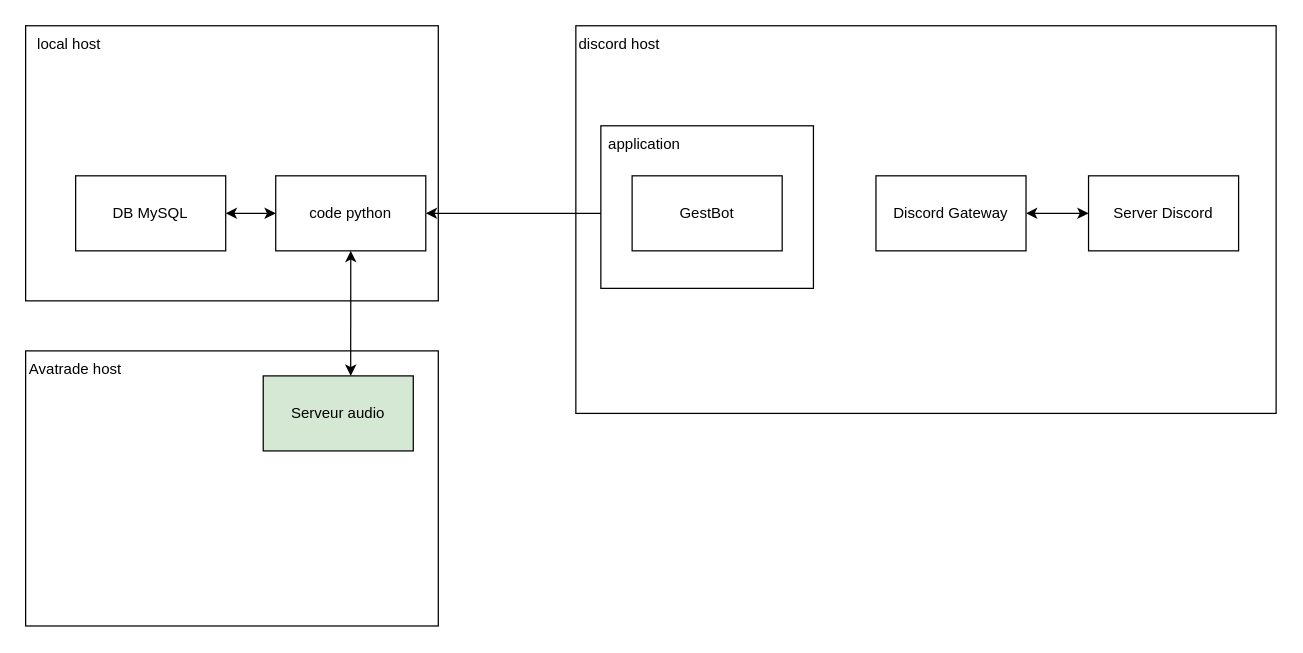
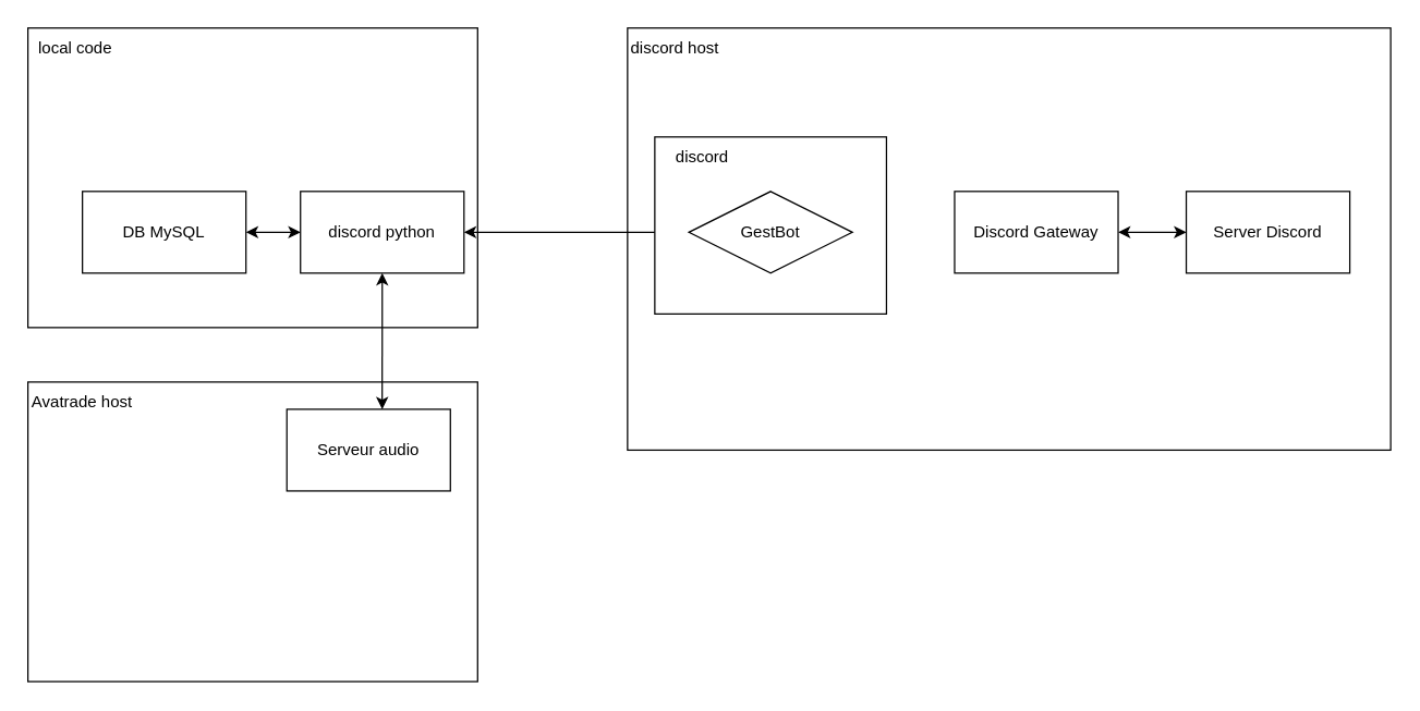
  <mxCell id="0" />
  <mxCell id="1" parent="0" />
  <mxCell id="2" value="" style="rounded=0;whiteSpace=wrap;html=1;" parent="1" vertex="1"><mxGeometry x="20" width="330" height="220" as="geometry" y="20" /></mxCell>
  <mxCell id="3" value="" style="rounded=0;whiteSpace=wrap;html=1;" parent="1" vertex="1"><mxGeometry x="460" width="560" height="310" as="geometry" y="20" /></mxCell>
  <mxCell id="4" value="Server Discord" style="rounded=0;whiteSpace=wrap;html=1;" parent="1" vertex="1"><mxGeometry x="870" y="140" width="120" height="60" as="geometry" /></mxCell>
  <mxCell id="5" value="Discord Gateway" style="rounded=0;whiteSpace=wrap;html=1;" parent="1" vertex="1"><mxGeometry x="700" y="140" width="120" height="60" as="geometry" /></mxCell>
  <mxCell id="6" value="DB MySQL" style="rounded=0;whiteSpace=wrap;html=1;" parent="1" vertex="1"><mxGeometry x="60" y="140" width="120" height="60" as="geometry" /></mxCell>
- <mxCell id="7" value="code python" style="rounded=0;whiteSpace=wrap;html=1;" parent="1" vertex="1"><mxGeometry x="220" y="140" width="120" height="60" as="geometry" /></mxCell>
+ <mxCell id="7" value="discord python" style="rounded=0;whiteSpace=wrap;html=1;" parent="1" vertex="1"><mxGeometry x="220" y="140" width="120" height="60" as="geometry" /></mxCell>
  <mxCell id="8" value="discord host" style="text;html=1;strokeColor=none;fillColor=none;align=center;verticalAlign=middle;whiteSpace=wrap;rounded=0;" parent="1" vertex="1"><mxGeometry x="460" width="70" height="30" as="geometry" y="20" /></mxCell>
- <mxCell id="9" value="local host" style="text;html=1;strokeColor=none;fillColor=none;align=center;verticalAlign=middle;whiteSpace=wrap;rounded=0;" parent="1" vertex="1"><mxGeometry x="20" width="70" height="30" as="geometry" y="20" /></mxCell>
+ <mxCell id="9" value="local code" style="text;html=1;strokeColor=none;fillColor=none;align=center;verticalAlign=middle;whiteSpace=wrap;rounded=0;" parent="1" vertex="1"><mxGeometry x="20" width="70" height="30" as="geometry" y="20" /></mxCell>
  <mxCell id="10" value="" style="rounded=0;whiteSpace=wrap;html=1;" parent="1" vertex="1"><mxGeometry x="20" y="280" width="330" height="220" as="geometry" /></mxCell>
- <mxCell id="11" value="Serveur audio" style="rounded=0;whiteSpace=wrap;html=1;fillColor=#d5e8d4;" parent="1" vertex="1"><mxGeometry x="210" y="300" width="120" height="60" as="geometry" /></mxCell>
+ <mxCell id="11" value="Serveur audio" style="rounded=0;whiteSpace=wrap;html=1;" parent="1" vertex="1"><mxGeometry x="210" y="300" width="120" height="60" as="geometry" /></mxCell>
  <mxCell id="12" value="Avatrade host" style="text;html=1;strokeColor=none;fillColor=none;align=center;verticalAlign=middle;whiteSpace=wrap;rounded=0;" parent="1" vertex="1"><mxGeometry x="20" y="280" width="80" height="30" as="geometry" /></mxCell>
  <mxCell id="13" value="" style="endArrow=classic;startArrow=classic;html=1;rounded=0;entryX=0;entryY=0.5;entryDx=0;entryDy=0;exitX=1;exitY=0.5;exitDx=0;exitDy=0;" parent="1" source="5" target="4" edge="1"><mxGeometry width="50" height="50" relative="1" as="geometry"><mxPoint x="720" y="360" as="sourcePoint" /><mxPoint x="770" y="310" as="targetPoint" /></mxGeometry></mxCell>
  <mxCell id="14" value="" style="endArrow=classic;startArrow=classic;html=1;rounded=0;entryX=0;entryY=0.5;entryDx=0;entryDy=0;exitX=1;exitY=0.5;exitDx=0;exitDy=0;" parent="1" source="6" target="7" edge="1"><mxGeometry width="50" height="50" relative="1" as="geometry"><mxPoint x="800" y="190" as="sourcePoint" /><mxPoint x="840" y="190" as="targetPoint" /></mxGeometry></mxCell>
  <mxCell id="15" value="" style="endArrow=none;startArrow=classic;html=1;rounded=0;entryX=0;entryY=0.5;entryDx=0;entryDy=0;" parent="1" source="7" target="18" edge="1"><mxGeometry width="50" height="50" relative="1" as="geometry"><mxPoint x="810" y="200" as="sourcePoint" /><mxPoint x="850" y="200" as="targetPoint" /></mxGeometry></mxCell>
  <mxCell id="16" value="" style="endArrow=classic;startArrow=classic;html=1;rounded=0;entryX=0.583;entryY=0;entryDx=0;entryDy=0;exitX=0.5;exitY=1;exitDx=0;exitDy=0;entryPerimeter=0;" parent="1" source="7" target="11" edge="1"><mxGeometry width="50" height="50" relative="1" as="geometry"><mxPoint x="820" y="210" as="sourcePoint" /><mxPoint x="860" y="210" as="targetPoint" /></mxGeometry></mxCell>
  <mxCell id="17" value="" style="rounded=0;whiteSpace=wrap;html=1;" parent="1" vertex="1"><mxGeometry x="480" y="100" width="170" height="130" as="geometry" /></mxCell>
- <mxCell id="18" value="GestBot" style="rounded=0;whiteSpace=wrap;html=1;" parent="1" vertex="1"><mxGeometry x="505" y="140" width="120" height="60" as="geometry" /></mxCell>
- <mxCell id="19" value="application" style="text;html=1;strokeColor=none;fillColor=none;align=center;verticalAlign=middle;whiteSpace=wrap;rounded=0;" parent="1" vertex="1"><mxGeometry x="480" y="100" width="70" height="30" as="geometry" /></mxCell>
+ <mxCell id="18" value="GestBot" style="rhombus;whiteSpace=wrap;html=1;" parent="1" vertex="1"><mxGeometry x="505" y="140" width="120" height="60" as="geometry" /></mxCell>
+ <mxCell id="19" value="discord" style="text;html=1;strokeColor=none;fillColor=none;align=center;verticalAlign=middle;whiteSpace=wrap;rounded=0;" parent="1" vertex="1"><mxGeometry x="480" y="100" width="70" height="30" as="geometry" /></mxCell>
